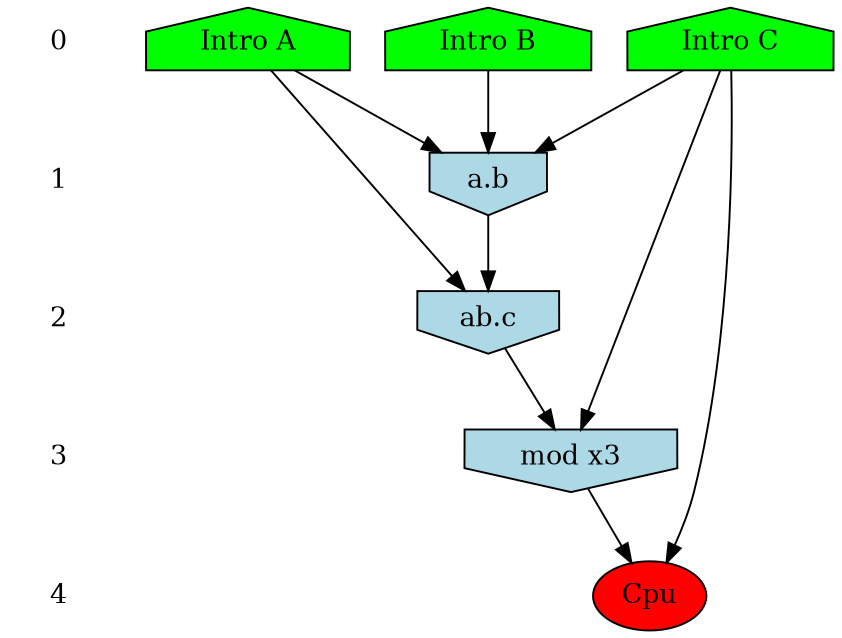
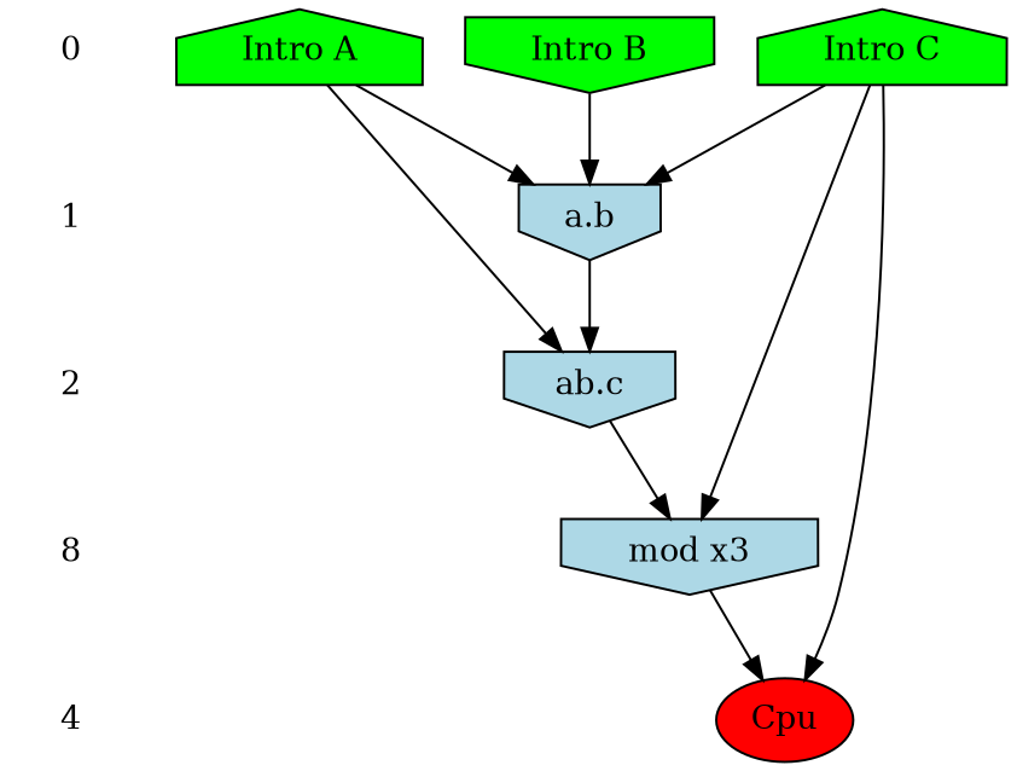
  digraph {
    ranksep=.5
    node [shape=plaintext style=filled]
    0 [style=""]
    n2 [fillcolor=green label="Intro A" shape=house]
-   n3 [fillcolor=green label="Intro B" shape=house]
+   n3 [fillcolor=green label="Intro B" shape=invhouse]
    n4 [fillcolor=green label="Intro C" shape=house]
    1 [style=""]
    n6 [fillcolor=lightblue label="a.b" shape=invhouse]
    2 [style=""]
    n8 [fillcolor=lightblue label="ab.c" shape=invhouse]
-   3 [style=""]
+   3 [label=8 style=""]
    n10 [fillcolor=lightblue label="mod x3" shape=invhouse]
    4 [style=""]
    n12 [fillcolor=red label=Cpu shape=""]
    subgraph sub_1 {
      rank=same
      0
      n2
      n3
      n4
    }
    subgraph sub_2 {
      rank=same
      1
      n6
    }
    subgraph sub_3 {
      rank=same
      2
      n8
    }
    subgraph sub_4 {
      rank=same
      3
      n10
    }
    subgraph sub_5 {
      rank=same
      4
      n12
    }
    0 -> 1 [style=invis]
    n2 -> n6
    n2 -> n8
    n3 -> n6
    n4 -> n6
    n4 -> n10
    n4 -> n12
    1 -> 2 [style=invis]
    n6 -> n8
    2 -> 3 [style=invis]
    n8 -> n10
    3 -> 4 [style=invis]
    n10 -> n12
  }
